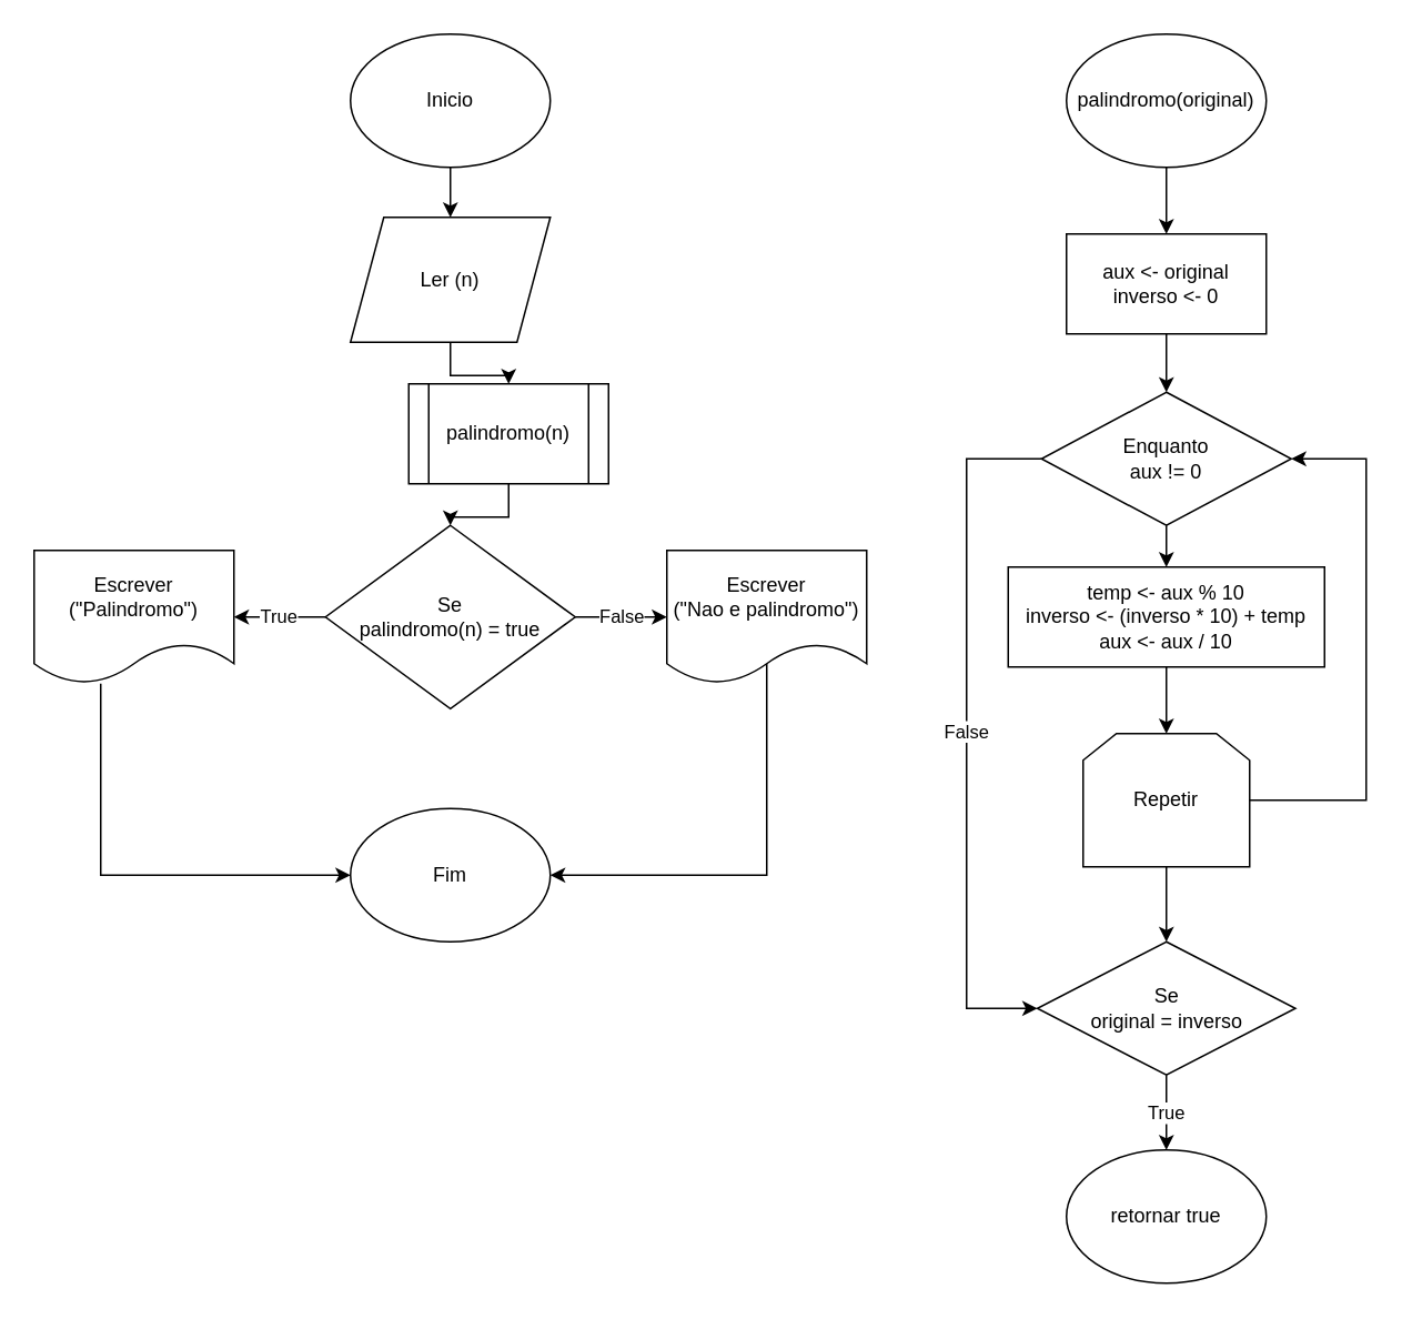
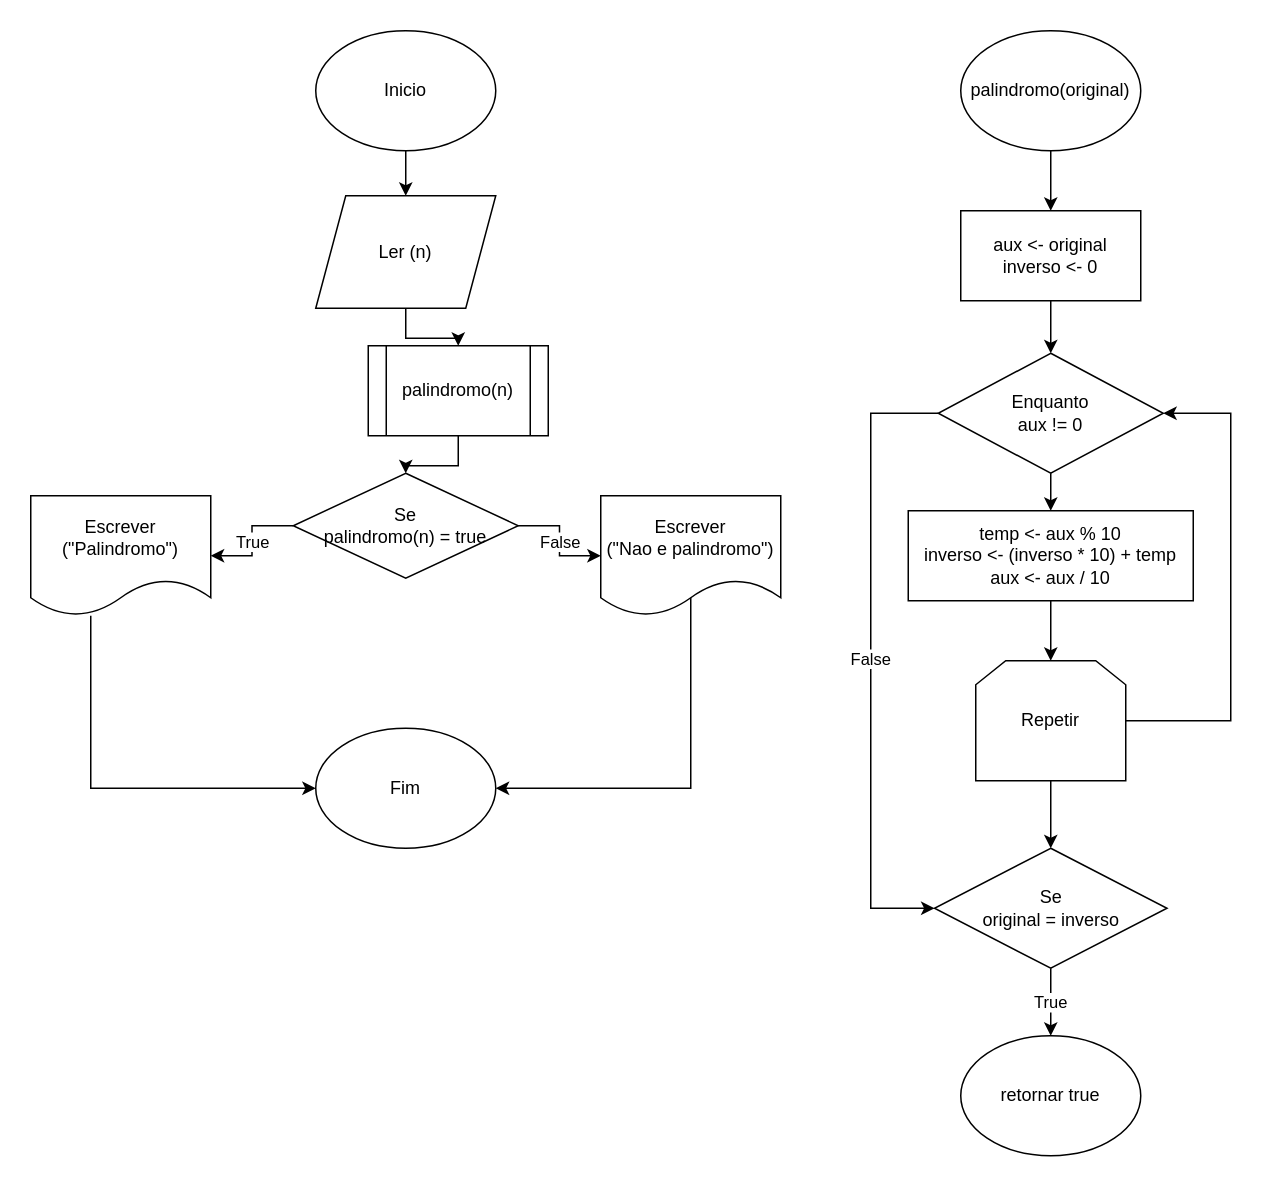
  <mxCell id="0" />
  <mxCell id="1" parent="0" />
  <mxCell id="2" value="" style="edgeStyle=orthogonalEdgeStyle;rounded=0;orthogonalLoop=1;jettySize=auto;html=1;" edge="1" parent="1" source="3" target="5"><mxGeometry relative="1" as="geometry" /></mxCell>
  <mxCell id="3" value="Inicio" style="ellipse;whiteSpace=wrap;html=1;" vertex="1" parent="1"><mxGeometry x="210" y="20" width="120" height="80" as="geometry" /></mxCell>
  <mxCell id="4" style="edgeStyle=orthogonalEdgeStyle;rounded=0;orthogonalLoop=1;jettySize=auto;html=1;exitX=0.5;exitY=1;exitDx=0;exitDy=0;entryX=0.5;entryY=0;entryDx=0;entryDy=0;" edge="1" parent="1" source="5" target="12"><mxGeometry relative="1" as="geometry" /></mxCell>
  <mxCell id="5" value="Ler (n)" style="shape=parallelogram;perimeter=parallelogramPerimeter;whiteSpace=wrap;html=1;fixedSize=1;" vertex="1" parent="1"><mxGeometry x="210" y="130" width="120" height="75" as="geometry" /></mxCell>
  <mxCell id="6" value="True" style="edgeStyle=orthogonalEdgeStyle;rounded=0;orthogonalLoop=1;jettySize=auto;html=1;" edge="1" parent="1" source="8" target="10"><mxGeometry relative="1" as="geometry" /></mxCell>
  <mxCell id="7" value="False" style="edgeStyle=orthogonalEdgeStyle;rounded=0;orthogonalLoop=1;jettySize=auto;html=1;" edge="1" parent="1" source="8" target="14"><mxGeometry relative="1" as="geometry" /></mxCell>
- <mxCell id="8" value="Se&lt;br&gt;palindromo(n) = true&lt;br&gt;" style="rhombus;whiteSpace=wrap;html=1;" vertex="1" parent="1"><mxGeometry x="195" y="315" width="150" height="110" as="geometry" /></mxCell>
+ <mxCell id="8" value="Se&lt;br&gt;palindromo(n) = true&lt;br&gt;" style="rhombus;whiteSpace=wrap;html=1;" vertex="1" parent="1"><mxGeometry x="195" y="315" width="150" height="70" as="geometry" /></mxCell>
  <mxCell id="9" value="" style="edgeStyle=orthogonalEdgeStyle;rounded=0;orthogonalLoop=1;jettySize=auto;html=1;" edge="1" parent="1" source="10" target="15"><mxGeometry relative="1" as="geometry"><Array as="points"><mxPoint x="60" y="525" /></Array></mxGeometry></mxCell>
  <mxCell id="10" value="Escrever&lt;br&gt;(&quot;Palindromo&quot;)" style="shape=document;whiteSpace=wrap;html=1;boundedLbl=1;" vertex="1" parent="1"><mxGeometry x="20" y="330" width="120" height="80" as="geometry" /></mxCell>
  <mxCell id="11" style="edgeStyle=orthogonalEdgeStyle;rounded=0;orthogonalLoop=1;jettySize=auto;html=1;exitX=0.5;exitY=1;exitDx=0;exitDy=0;entryX=0.5;entryY=0;entryDx=0;entryDy=0;" edge="1" parent="1" source="12" target="8"><mxGeometry relative="1" as="geometry" /></mxCell>
  <mxCell id="12" value="palindromo(n)" style="shape=process;whiteSpace=wrap;html=1;backgroundOutline=1;" vertex="1" parent="1"><mxGeometry x="245" y="230" width="120" height="60" as="geometry" /></mxCell>
  <mxCell id="13" style="edgeStyle=orthogonalEdgeStyle;rounded=0;orthogonalLoop=1;jettySize=auto;html=1;exitX=0.5;exitY=0;exitDx=0;exitDy=0;entryX=1;entryY=0.5;entryDx=0;entryDy=0;" edge="1" parent="1" source="14" target="15"><mxGeometry relative="1" as="geometry"><Array as="points"><mxPoint x="460" y="525" /></Array></mxGeometry></mxCell>
  <mxCell id="14" value="Escrever&lt;br&gt;(&quot;Nao e palindromo&quot;)" style="shape=document;whiteSpace=wrap;html=1;boundedLbl=1;" vertex="1" parent="1"><mxGeometry x="400" y="330" width="120" height="80" as="geometry" /></mxCell>
  <mxCell id="15" value="Fim" style="ellipse;whiteSpace=wrap;html=1;" vertex="1" parent="1"><mxGeometry x="210" y="485" width="120" height="80" as="geometry" /></mxCell>
  <mxCell id="16" value="" style="edgeStyle=orthogonalEdgeStyle;rounded=0;orthogonalLoop=1;jettySize=auto;html=1;" edge="1" parent="1" source="17" target="19"><mxGeometry relative="1" as="geometry" /></mxCell>
  <mxCell id="17" value="palindromo(original)" style="ellipse;whiteSpace=wrap;html=1;" vertex="1" parent="1"><mxGeometry x="640" y="20" width="120" height="80" as="geometry" /></mxCell>
  <mxCell id="18" value="" style="edgeStyle=orthogonalEdgeStyle;rounded=0;orthogonalLoop=1;jettySize=auto;html=1;" edge="1" parent="1" source="19" target="22"><mxGeometry relative="1" as="geometry" /></mxCell>
  <mxCell id="19" value="aux &amp;lt;- original&lt;br&gt;inverso &amp;lt;- 0" style="whiteSpace=wrap;html=1;" vertex="1" parent="1"><mxGeometry x="640" y="140" width="120" height="60" as="geometry" /></mxCell>
  <mxCell id="20" value="" style="edgeStyle=orthogonalEdgeStyle;rounded=0;orthogonalLoop=1;jettySize=auto;html=1;" edge="1" parent="1" source="22" target="24"><mxGeometry relative="1" as="geometry" /></mxCell>
  <mxCell id="21" value="False" style="edgeStyle=orthogonalEdgeStyle;rounded=0;orthogonalLoop=1;jettySize=auto;html=1;exitX=0;exitY=0.5;exitDx=0;exitDy=0;entryX=0;entryY=0.5;entryDx=0;entryDy=0;" edge="1" parent="1" source="22" target="29"><mxGeometry relative="1" as="geometry"><Array as="points"><mxPoint x="580" y="275" /><mxPoint x="580" y="605" /></Array></mxGeometry></mxCell>
  <mxCell id="22" value="Enquanto&lt;br&gt;aux != 0" style="rhombus;whiteSpace=wrap;html=1;" vertex="1" parent="1"><mxGeometry x="625" y="235" width="150" height="80" as="geometry" /></mxCell>
  <mxCell id="23" style="edgeStyle=orthogonalEdgeStyle;rounded=0;orthogonalLoop=1;jettySize=auto;html=1;exitX=0.5;exitY=1;exitDx=0;exitDy=0;entryX=0.5;entryY=0;entryDx=0;entryDy=0;" edge="1" parent="1" source="24" target="27"><mxGeometry relative="1" as="geometry" /></mxCell>
  <mxCell id="24" value="temp &amp;lt;- aux % 10&lt;br&gt;inverso &amp;lt;- (inverso * 10) + temp&lt;br&gt;aux &amp;lt;- aux / 10" style="whiteSpace=wrap;html=1;" vertex="1" parent="1"><mxGeometry x="605" y="340" width="190" height="60" as="geometry" /></mxCell>
  <mxCell id="25" style="edgeStyle=orthogonalEdgeStyle;rounded=0;orthogonalLoop=1;jettySize=auto;html=1;exitX=1;exitY=0.5;exitDx=0;exitDy=0;entryX=1;entryY=0.5;entryDx=0;entryDy=0;" edge="1" parent="1" source="27" target="22"><mxGeometry relative="1" as="geometry"><Array as="points"><mxPoint x="820" y="480" /><mxPoint x="820" y="275" /></Array></mxGeometry></mxCell>
  <mxCell id="26" value="" style="edgeStyle=orthogonalEdgeStyle;rounded=0;orthogonalLoop=1;jettySize=auto;html=1;" edge="1" parent="1" source="27" target="29"><mxGeometry relative="1" as="geometry" /></mxCell>
  <mxCell id="27" value="Repetir" style="shape=loopLimit;whiteSpace=wrap;html=1;" vertex="1" parent="1"><mxGeometry x="650" y="440" width="100" height="80" as="geometry" /></mxCell>
  <mxCell id="28" value="True" style="edgeStyle=orthogonalEdgeStyle;rounded=0;orthogonalLoop=1;jettySize=auto;html=1;" edge="1" parent="1" source="29" target="30"><mxGeometry relative="1" as="geometry" /></mxCell>
  <mxCell id="29" value="Se&lt;br&gt;original = inverso" style="rhombus;whiteSpace=wrap;html=1;" vertex="1" parent="1"><mxGeometry x="622.5" y="565" width="155" height="80" as="geometry" /></mxCell>
  <mxCell id="30" value="retornar true" style="ellipse;whiteSpace=wrap;html=1;" vertex="1" parent="1"><mxGeometry x="640" y="690" width="120" height="80" as="geometry" /></mxCell>
